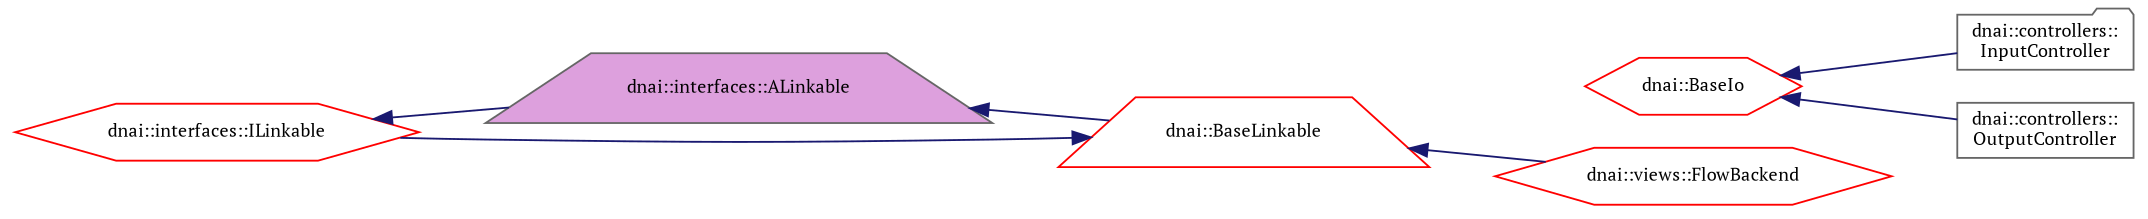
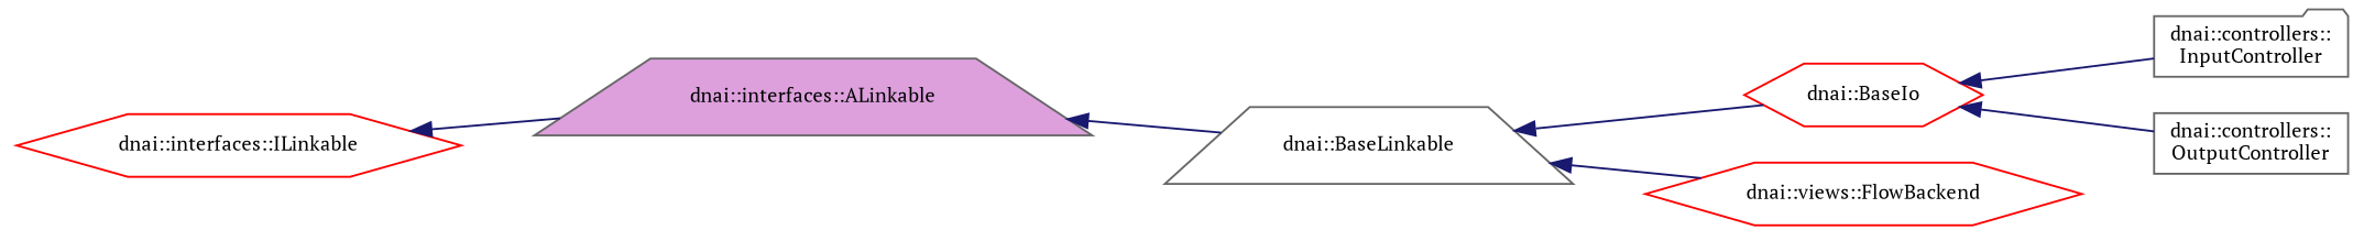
  digraph {
    fontname="PT Serif"
    rankdir=LR
    node [color=gray40 fillcolor=white fontname="PT Serif" fontsize=10 shape=hexagon style=filled]
    edge [color=midnightblue dir=back fontname="PT Serif" fontsize=10 labelfontname=Helvetica labelfontsize=10 style=solid]
    n1 [color=red height=0.2 label="dnai::interfaces::ILinkable" width=0.4]
    n2 [fillcolor=plum height=0.2 label="dnai::interfaces::ALinkable" shape=trapezium width=0.4]
-   n3 [color=red height=0.2 label="dnai::BaseLinkable" shape=trapezium width=0.4]
+   n3 [height=0.2 label="dnai::BaseLinkable" shape=trapezium width=0.4]
    n4 [color=red height=0.2 label="dnai::BaseIo" width=0.4]
    n5 [color=red height=0.2 label="dnai::views::FlowBackend" width=0.4]
    n6 [height=0.2 label="dnai::controllers::\lInputController" shape=folder width=0.4]
    n7 [height=0.2 label="dnai::controllers::\lOutputController" shape=box width=0.4]
    n1 -> n2
    n2 -> n3
-   n3 -> n1
+   n3 -> n4
    n3 -> n5
    n4 -> n6
    n4 -> n7
  }
